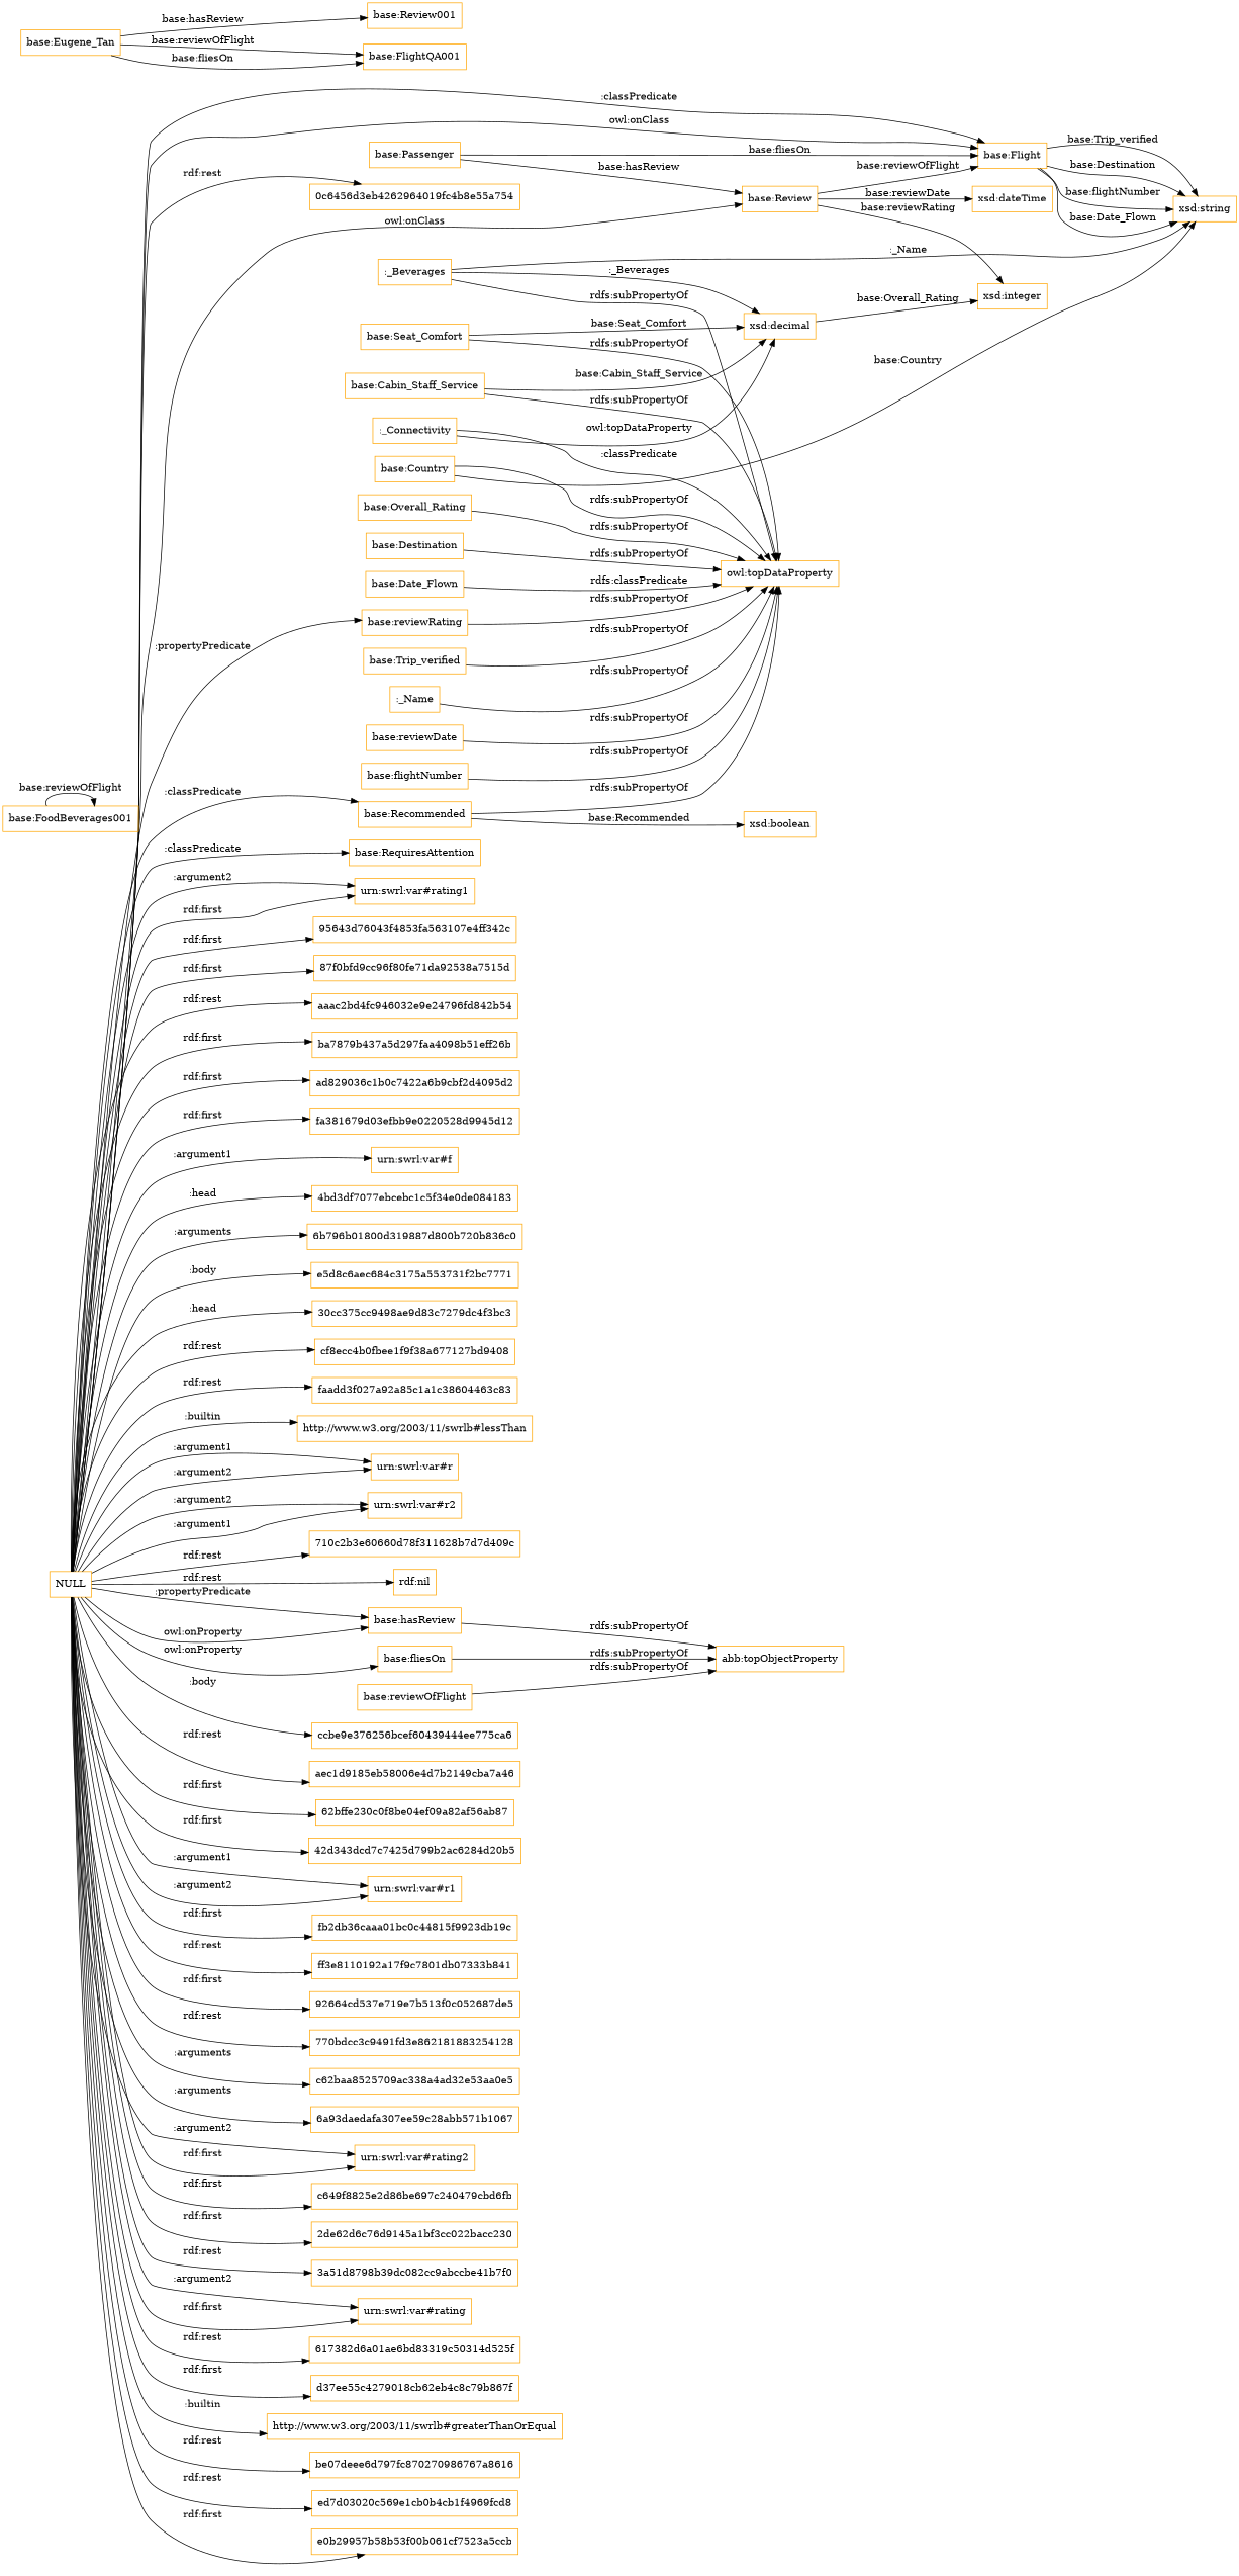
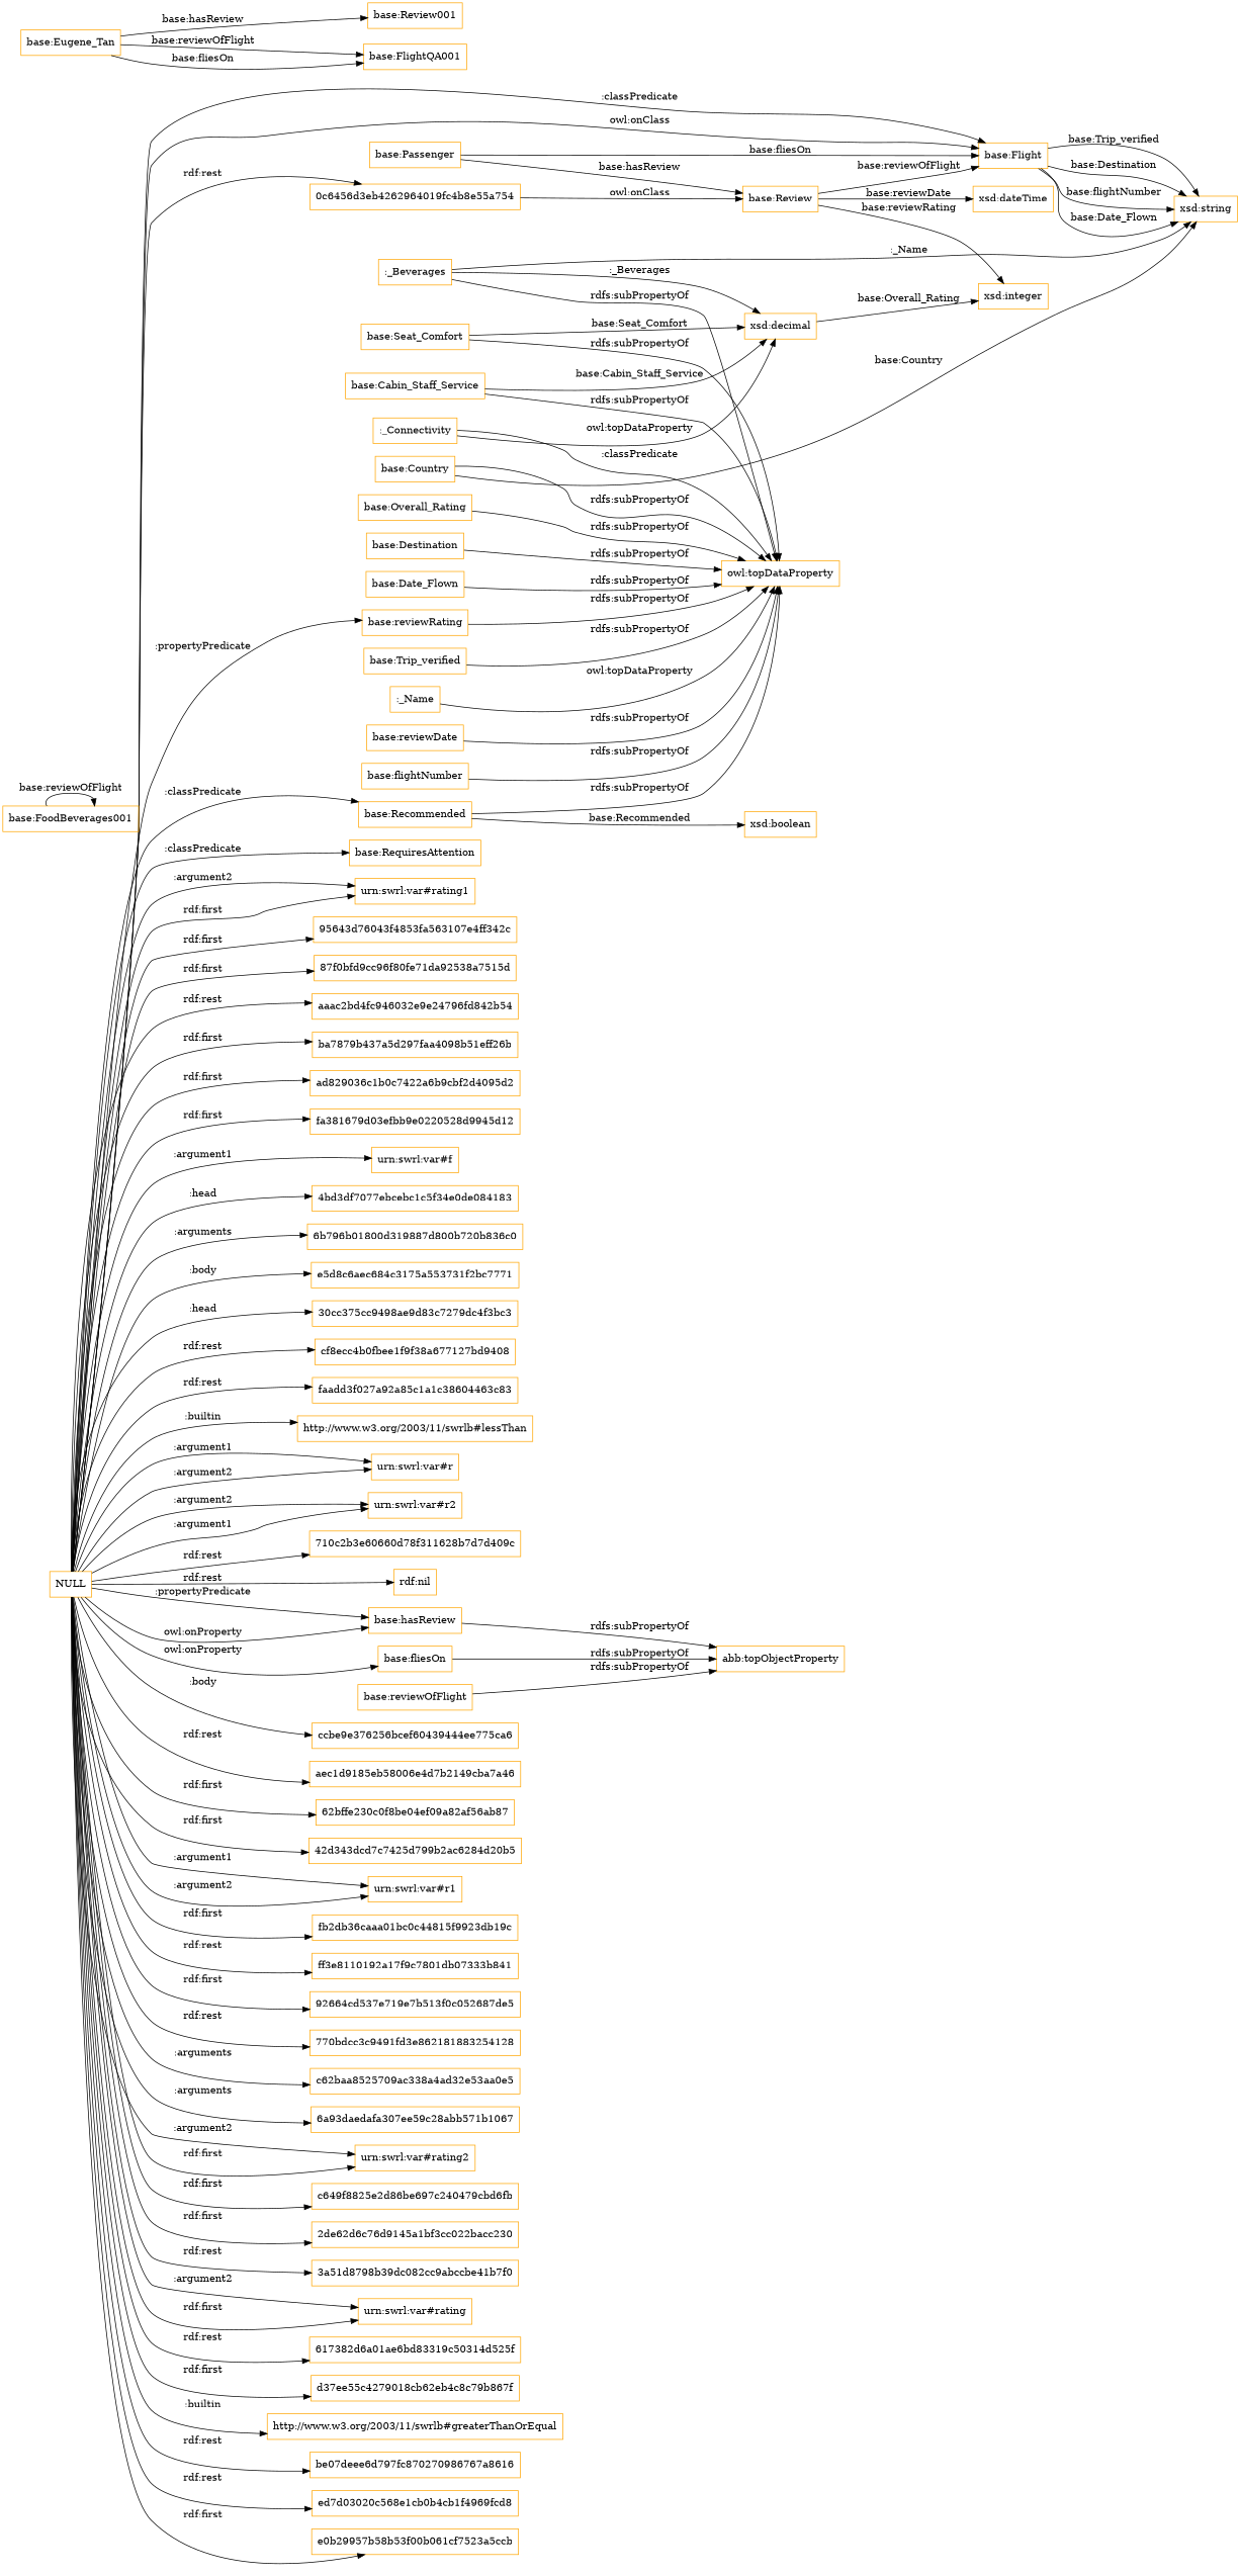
  digraph {
    rankdir=LR
    node [color=orange shape=rectangle]
    "base:Passenger"
    "base:Review"
    "base:Flight"
    "xsd:integer"
    "xsd:dateTime"
    "xsd:string"
    "base:Date_Flown"
    "owl:topDataProperty"
    "base:Cabin_Staff_Service"
    "xsd:decimal"
    "base:Country"
    "base:Seat_Comfort"
    ":_Connectivity"
    "base:Overall_Rating"
    "base:Destination"
    "base:Recommended"
    "xsd:boolean"
    "base:Trip_verified"
    ":_Beverages"
    NULL
    "base:RequiresAttention"
    "urn:swrl:var#rating1"
    "95643d76043f4853fa563107e4ff342c"
    "87f0bfd9cc96f80fe71da92538a7515d"
    n25 [label=aaac2bd4fc946032e9e24796fd842b54]
    ba7879b437a5d297faa4098b51eff26b
    ad829036c1b0c7422a6b9cbf2d4095d2
    "base:reviewRating"
    fa381679d03efbb9e0220528d9945d12
    "urn:swrl:var#f"
    "4bd3df7077ebcebc1c5f34e0de084183"
    "6b796b01800d319887d800b720b836c0"
    e5d8c6aec684c3175a553731f2bc7771
    "30cc375cc9498ae9d83c7279dc4f3bc3"
    cf8ecc4b0fbee1f9f38a677127bd9408
    faadd3f027a92a85c1a1c38604463c83
    "http://www.w3.org/2003/11/swrlb#lessThan"
    "urn:swrl:var#r"
    "0c6456d3eb4262964019fc4b8e55a754"
    "urn:swrl:var#r2"
    "710c2b3e60660d78f311628b7d7d409c"
    "rdf:nil"
    "base:hasReview"
    ccbe9e376256bcef60439444ee775ca6
    aec1d9185eb58006e4d7b2149cba7a46
    "base:fliesOn"
    "62bffe230c0f8be04ef09a82af56ab87"
    "42d343dcd7c7425d799b2ac6284d20b5"
    "urn:swrl:var#r1"
    fb2db36caaa01bc0c44815f9923db19c
    ff3e8110192a17f9c7801db07333b841
    "92664cd537e719e7b513f0c052687de5"
    "770bdcc3c9491fd3e862181883254128"
    c62baa8525709ac338a4ad32e53aa0e5
    "6a93daedafa307ee59c28abb571b1067"
    "urn:swrl:var#rating2"
    c649f8825e2d86be697c240479cbd6fb
    "2de62d6c76d9145a1bf3cc022bacc230"
    "3a51d8798b39dc082cc9abccbe41b7f0"
    "urn:swrl:var#rating"
    "617382d6a01ae6bd83319c50314d525f"
    d37ee55c4279018cb62eb4c8c79b867f
    "http://www.w3.org/2003/11/swrlb#greaterThanOrEqual"
    be07deee6d797fc870270986767a8616
-   ed7d03020c569e1cb0b4cb1f4969fcd8
+   ed7d03020c569e1cb0b4cb1f4969fcd8 [label=ed7d03020c568e1cb0b4cb1f4969fcd8]
    n66 [label=e0b29957b58b53f00b061cf7523a5ccb]
    n67 [label="abb:topObjectProperty"]
    "base:FoodBeverages001"
    ":_Name"
    "base:reviewOfFlight"
    "base:reviewDate"
    "base:flightNumber"
    "base:Eugene_Tan"
    "base:Review001"
    "base:FlightQA001"
    "base:Passenger" -> "base:Review" [label="base:hasReview"]
    "base:Passenger" -> "base:Flight" [label="base:fliesOn"]
    "base:Review" -> "base:Flight" [label="base:reviewOfFlight"]
    "base:Review" -> "xsd:integer" [label="base:reviewRating"]
    "base:Review" -> "xsd:dateTime" [label="base:reviewDate"]
    "base:Flight" -> "xsd:string" [label="base:Trip_verified"]
    "base:Flight" -> "xsd:string" [label="base:Destination"]
    "base:Flight" -> "xsd:string" [label="base:flightNumber"]
    "base:Flight" -> "xsd:string" [label="base:Date_Flown"]
-   "base:Date_Flown" -> "owl:topDataProperty" [label="rdfs:classPredicate"]
+   "base:Date_Flown" -> "owl:topDataProperty" [label="rdfs:subPropertyOf"]
    "base:Cabin_Staff_Service" -> "owl:topDataProperty" [label="rdfs:subPropertyOf"]
    "base:Cabin_Staff_Service" -> "xsd:decimal" [label="base:Cabin_Staff_Service"]
    "xsd:decimal" -> "xsd:integer" [label="base:Overall_Rating"]
    "base:Country" -> "xsd:string" [label="base:Country"]
    "base:Country" -> "owl:topDataProperty" [label="rdfs:subPropertyOf"]
    "base:Seat_Comfort" -> "owl:topDataProperty" [label="rdfs:subPropertyOf"]
    "base:Seat_Comfort" -> "xsd:decimal" [label="base:Seat_Comfort"]
    ":_Connectivity" -> "owl:topDataProperty" [label=":classPredicate"]
    ":_Connectivity" -> "xsd:decimal" [label="owl:topDataProperty"]
    "base:Overall_Rating" -> "owl:topDataProperty" [label="rdfs:subPropertyOf"]
    "base:Destination" -> "owl:topDataProperty" [label="rdfs:subPropertyOf"]
    "base:Recommended" -> "owl:topDataProperty" [label="rdfs:subPropertyOf"]
    "base:Recommended" -> "xsd:boolean" [label="base:Recommended"]
    "base:Trip_verified" -> "owl:topDataProperty" [label="rdfs:subPropertyOf"]
    ":_Beverages" -> "xsd:string" [label=":_Name"]
    ":_Beverages" -> "owl:topDataProperty" [label="rdfs:subPropertyOf"]
    ":_Beverages" -> "xsd:decimal" [label=":_Beverages"]
-   NULL -> "base:Review" [label="owl:onClass"]
+   "0c6456d3eb4262964019fc4b8e55a754" -> "base:Review" [label="owl:onClass"]
    NULL -> "base:Flight" [label="owl:onClass"]
    NULL -> "base:Flight" [label=":classPredicate"]
    NULL -> "base:Recommended" [label=":classPredicate"]
    NULL -> "base:RequiresAttention" [label=":classPredicate"]
    NULL -> "urn:swrl:var#rating1" [label="rdf:first"]
    NULL -> "urn:swrl:var#rating1" [label=":argument2"]
    NULL -> "95643d76043f4853fa563107e4ff342c" [label="rdf:first"]
    NULL -> "87f0bfd9cc96f80fe71da92538a7515d" [label="rdf:first"]
    NULL -> n25 [label="rdf:rest"]
    NULL -> ba7879b437a5d297faa4098b51eff26b [label="rdf:first"]
    NULL -> ad829036c1b0c7422a6b9cbf2d4095d2 [label="rdf:first"]
    NULL -> "base:reviewRating" [label=":propertyPredicate"]
    NULL -> fa381679d03efbb9e0220528d9945d12 [label="rdf:first"]
    NULL -> "urn:swrl:var#f" [label=":argument1"]
    NULL -> "4bd3df7077ebcebc1c5f34e0de084183" [label=":head"]
    NULL -> "6b796b01800d319887d800b720b836c0" [label=":arguments"]
    NULL -> e5d8c6aec684c3175a553731f2bc7771 [label=":body"]
    NULL -> "30cc375cc9498ae9d83c7279dc4f3bc3" [label=":head"]
    NULL -> cf8ecc4b0fbee1f9f38a677127bd9408 [label="rdf:rest"]
    NULL -> faadd3f027a92a85c1a1c38604463c83 [label="rdf:rest"]
    NULL -> "http://www.w3.org/2003/11/swrlb#lessThan" [label=":builtin"]
    NULL -> "urn:swrl:var#r" [label=":argument2"]
    NULL -> "urn:swrl:var#r" [label=":argument1"]
    NULL -> "0c6456d3eb4262964019fc4b8e55a754" [label="rdf:rest"]
    NULL -> "urn:swrl:var#r2" [label=":argument1"]
    NULL -> "urn:swrl:var#r2" [label=":argument2"]
    NULL -> "710c2b3e60660d78f311628b7d7d409c" [label="rdf:rest"]
    NULL -> "rdf:nil" [label="rdf:rest"]
    NULL -> "base:hasReview" [label="owl:onProperty"]
    NULL -> "base:hasReview" [label=":propertyPredicate"]
    NULL -> ccbe9e376256bcef60439444ee775ca6 [label=":body"]
    NULL -> aec1d9185eb58006e4d7b2149cba7a46 [label="rdf:rest"]
    NULL -> "base:fliesOn" [label="owl:onProperty"]
    NULL -> "62bffe230c0f8be04ef09a82af56ab87" [label="rdf:first"]
    NULL -> "42d343dcd7c7425d799b2ac6284d20b5" [label="rdf:first"]
    NULL -> "urn:swrl:var#r1" [label=":argument2"]
    NULL -> "urn:swrl:var#r1" [label=":argument1"]
    NULL -> fb2db36caaa01bc0c44815f9923db19c [label="rdf:first"]
    NULL -> ff3e8110192a17f9c7801db07333b841 [label="rdf:rest"]
    NULL -> "92664cd537e719e7b513f0c052687de5" [label="rdf:first"]
    NULL -> "770bdcc3c9491fd3e862181883254128" [label="rdf:rest"]
    NULL -> c62baa8525709ac338a4ad32e53aa0e5 [label=":arguments"]
    NULL -> "6a93daedafa307ee59c28abb571b1067" [label=":arguments"]
    NULL -> "urn:swrl:var#rating2" [label="rdf:first"]
    NULL -> "urn:swrl:var#rating2" [label=":argument2"]
    NULL -> c649f8825e2d86be697c240479cbd6fb [label="rdf:first"]
    NULL -> "2de62d6c76d9145a1bf3cc022bacc230" [label="rdf:first"]
    NULL -> "3a51d8798b39dc082cc9abccbe41b7f0" [label="rdf:rest"]
    NULL -> "urn:swrl:var#rating" [label="rdf:first"]
    NULL -> "urn:swrl:var#rating" [label=":argument2"]
    NULL -> "617382d6a01ae6bd83319c50314d525f" [label="rdf:rest"]
    NULL -> d37ee55c4279018cb62eb4c8c79b867f [label="rdf:first"]
    NULL -> "http://www.w3.org/2003/11/swrlb#greaterThanOrEqual" [label=":builtin"]
    NULL -> be07deee6d797fc870270986767a8616 [label="rdf:rest"]
    NULL -> ed7d03020c569e1cb0b4cb1f4969fcd8 [label="rdf:rest"]
    NULL -> n66 [label="rdf:first"]
    "base:reviewRating" -> "owl:topDataProperty" [label="rdfs:subPropertyOf"]
    "base:hasReview" -> n67 [label="rdfs:subPropertyOf"]
    "base:fliesOn" -> n67 [label="rdfs:subPropertyOf"]
    "base:FoodBeverages001" -> "base:FoodBeverages001" [label="base:reviewOfFlight"]
-   ":_Name" -> "owl:topDataProperty" [label="rdfs:subPropertyOf"]
+   ":_Name" -> "owl:topDataProperty" [label="owl:topDataProperty"]
    "base:reviewOfFlight" -> n67 [label="rdfs:subPropertyOf"]
    "base:reviewDate" -> "owl:topDataProperty" [label="rdfs:subPropertyOf"]
    "base:flightNumber" -> "owl:topDataProperty" [label="rdfs:subPropertyOf"]
    "base:Eugene_Tan" -> "base:Review001" [label="base:hasReview"]
    "base:Eugene_Tan" -> "base:FlightQA001" [label="base:reviewOfFlight"]
    "base:Eugene_Tan" -> "base:FlightQA001" [label="base:fliesOn"]
  }
